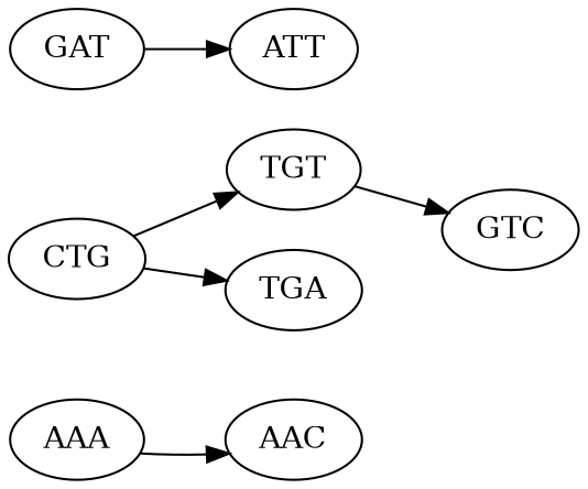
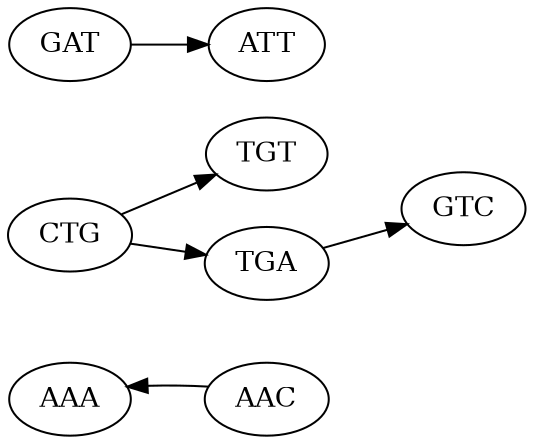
  digraph {
    rankdir=LR
    AAA
    AAC
    CTG
    TGT
    TGA
    GTC
    GAT
    ATT
-   AAA -> AAC
+   AAC -> AAA
    CTG -> TGT
    CTG -> TGA
-   TGT -> GTC
+   TGA -> GTC
    GAT -> ATT
  }
